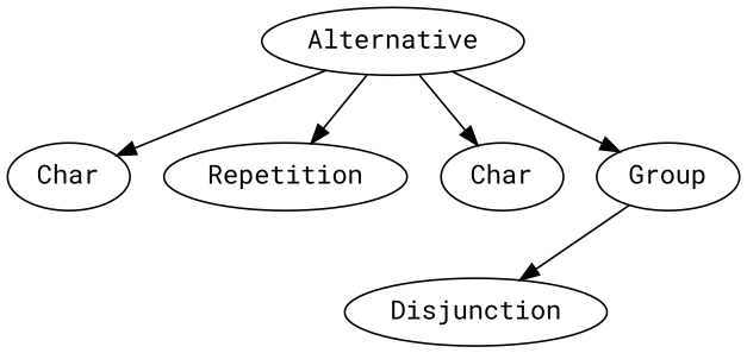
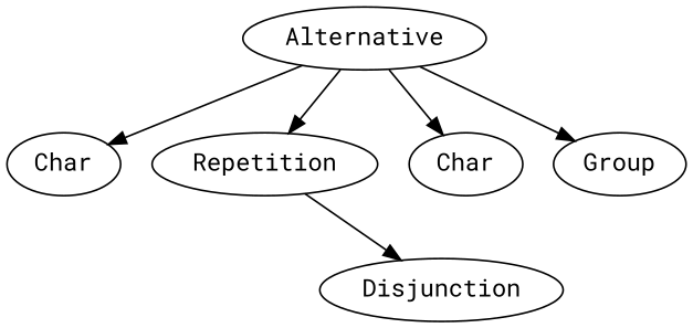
  digraph {
    fontname="Roboto Mono"
    node [fontname="Roboto Mono"]
    edge [fontname="Roboto Mono"]
    n1 [label=Alternative]
    n2 [label=Char]
    n3 [label=Repetition]
    n4 [label=Char]
    n5 [label=Group]
    n6 [label=Disjunction]
    n1 -> n2
    n1 -> n3
    n1 -> n4
    n1 -> n5
-   n5 -> n6
+   n3 -> n6
  }
